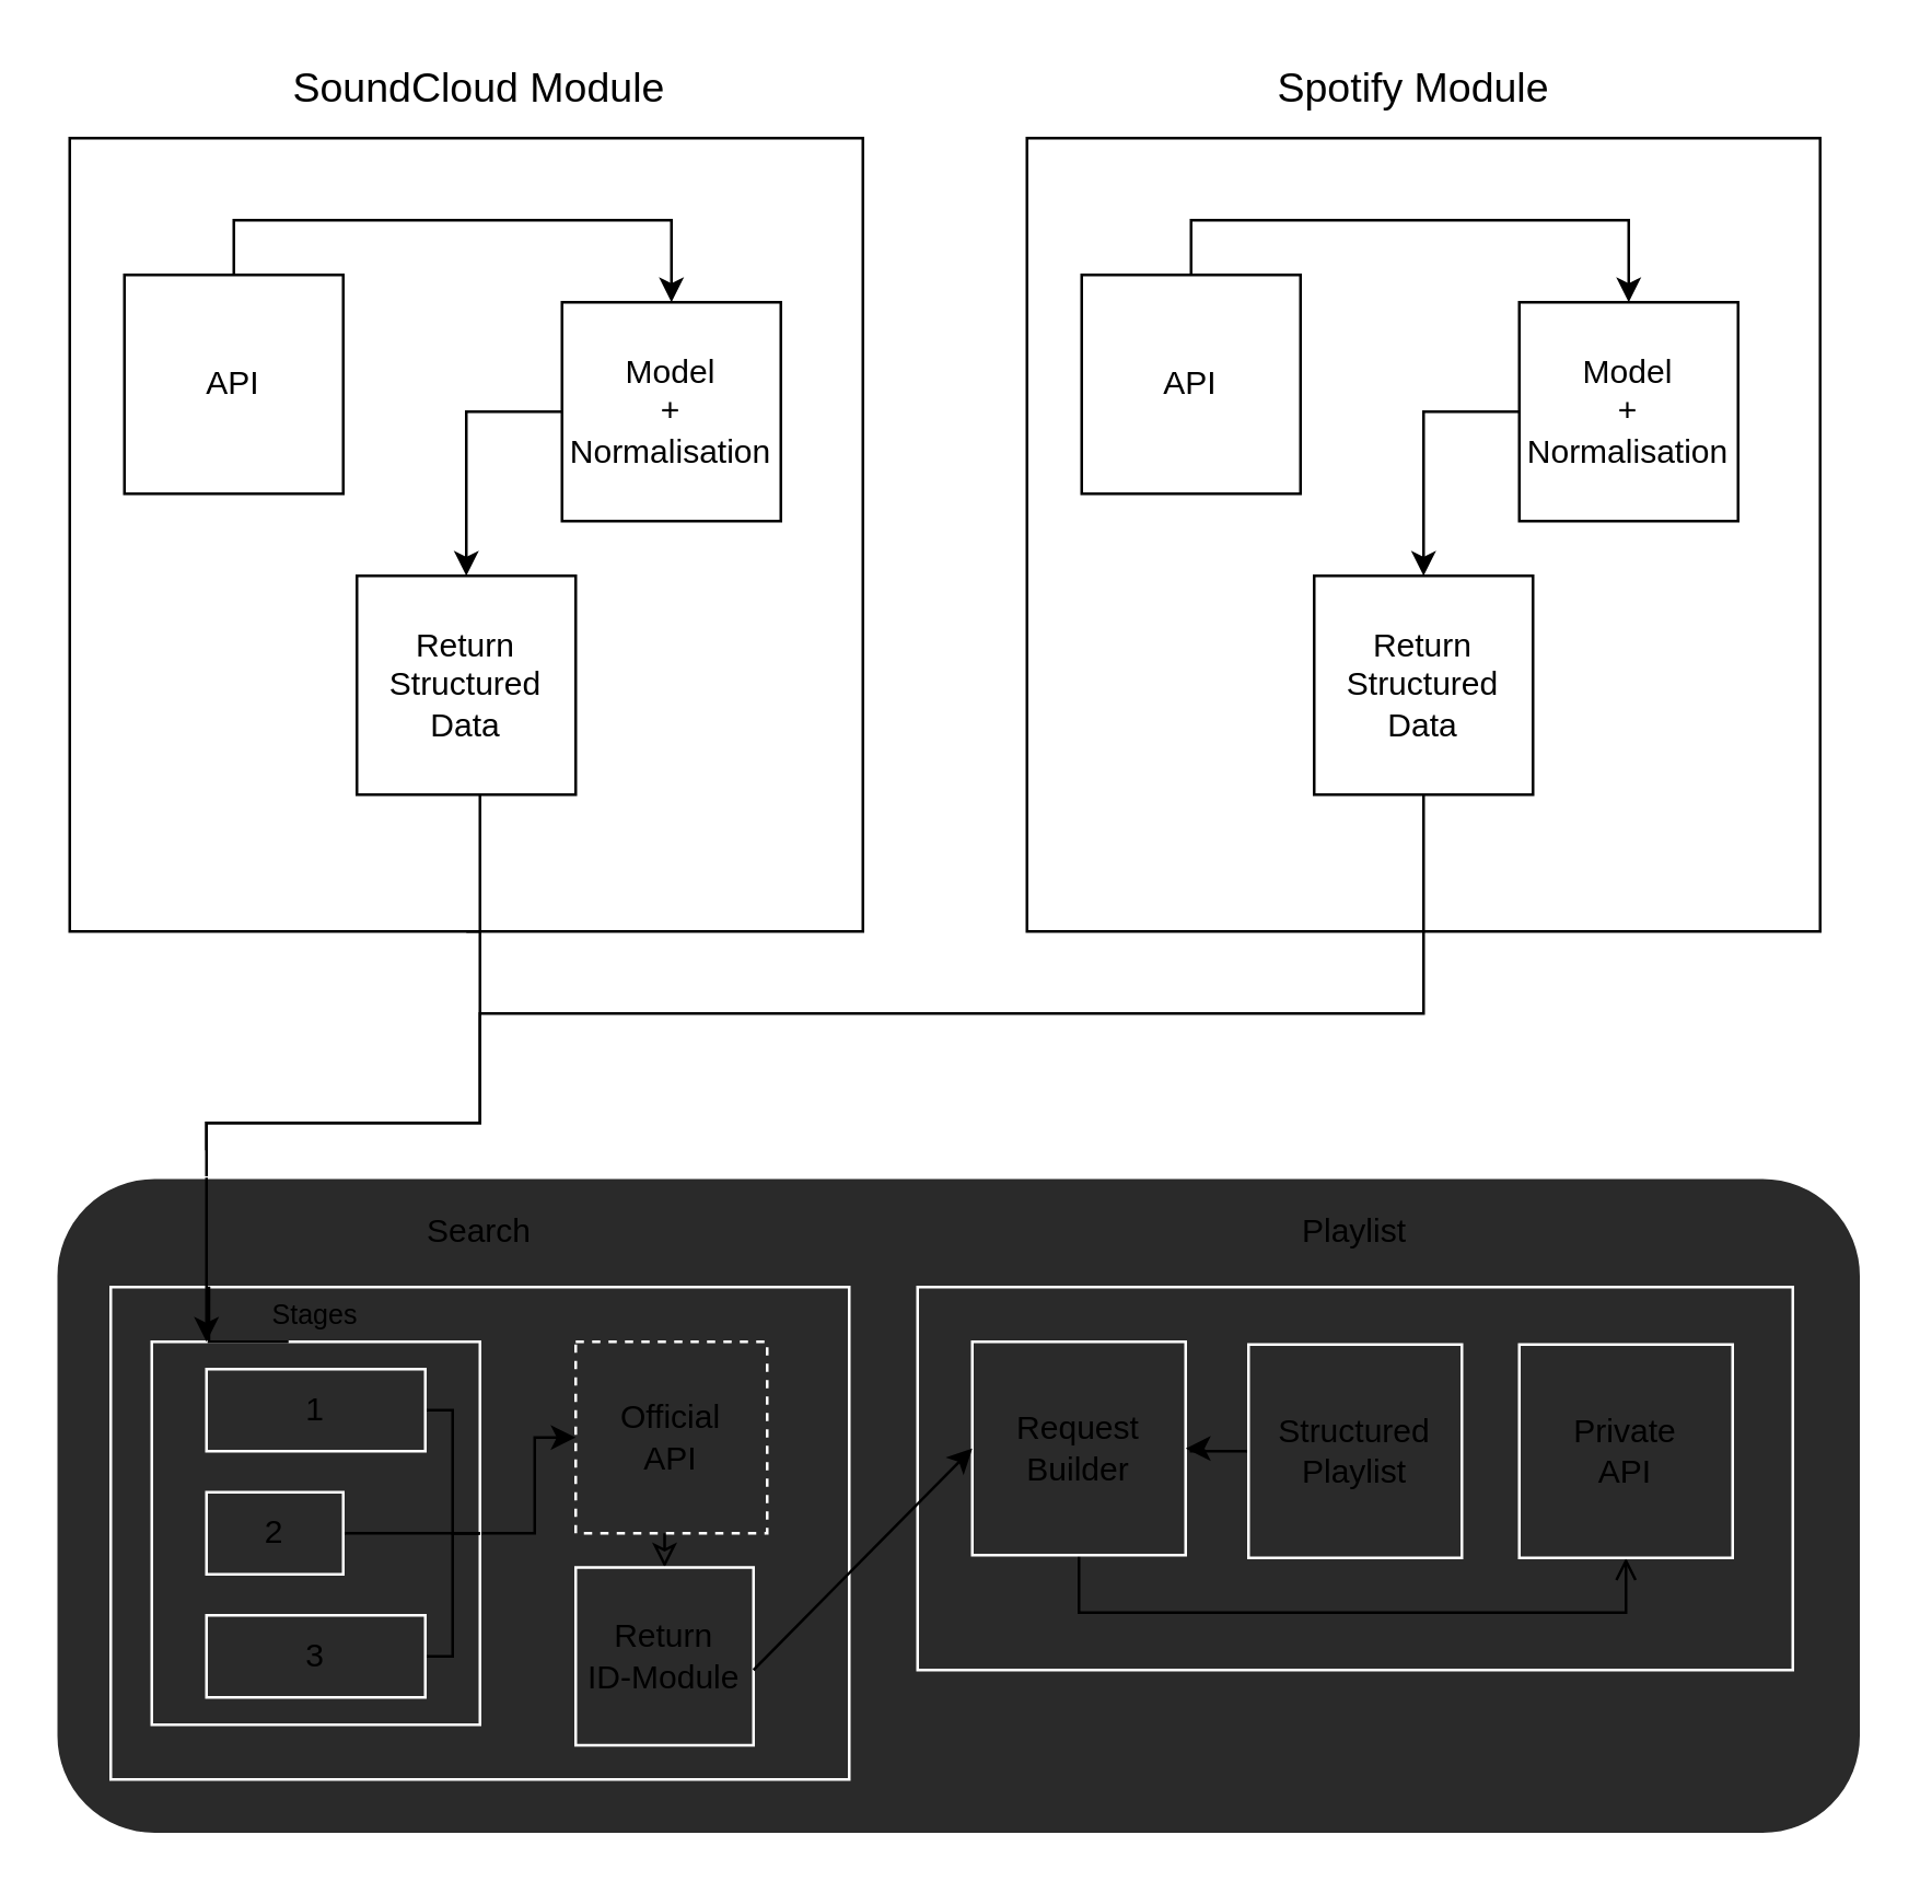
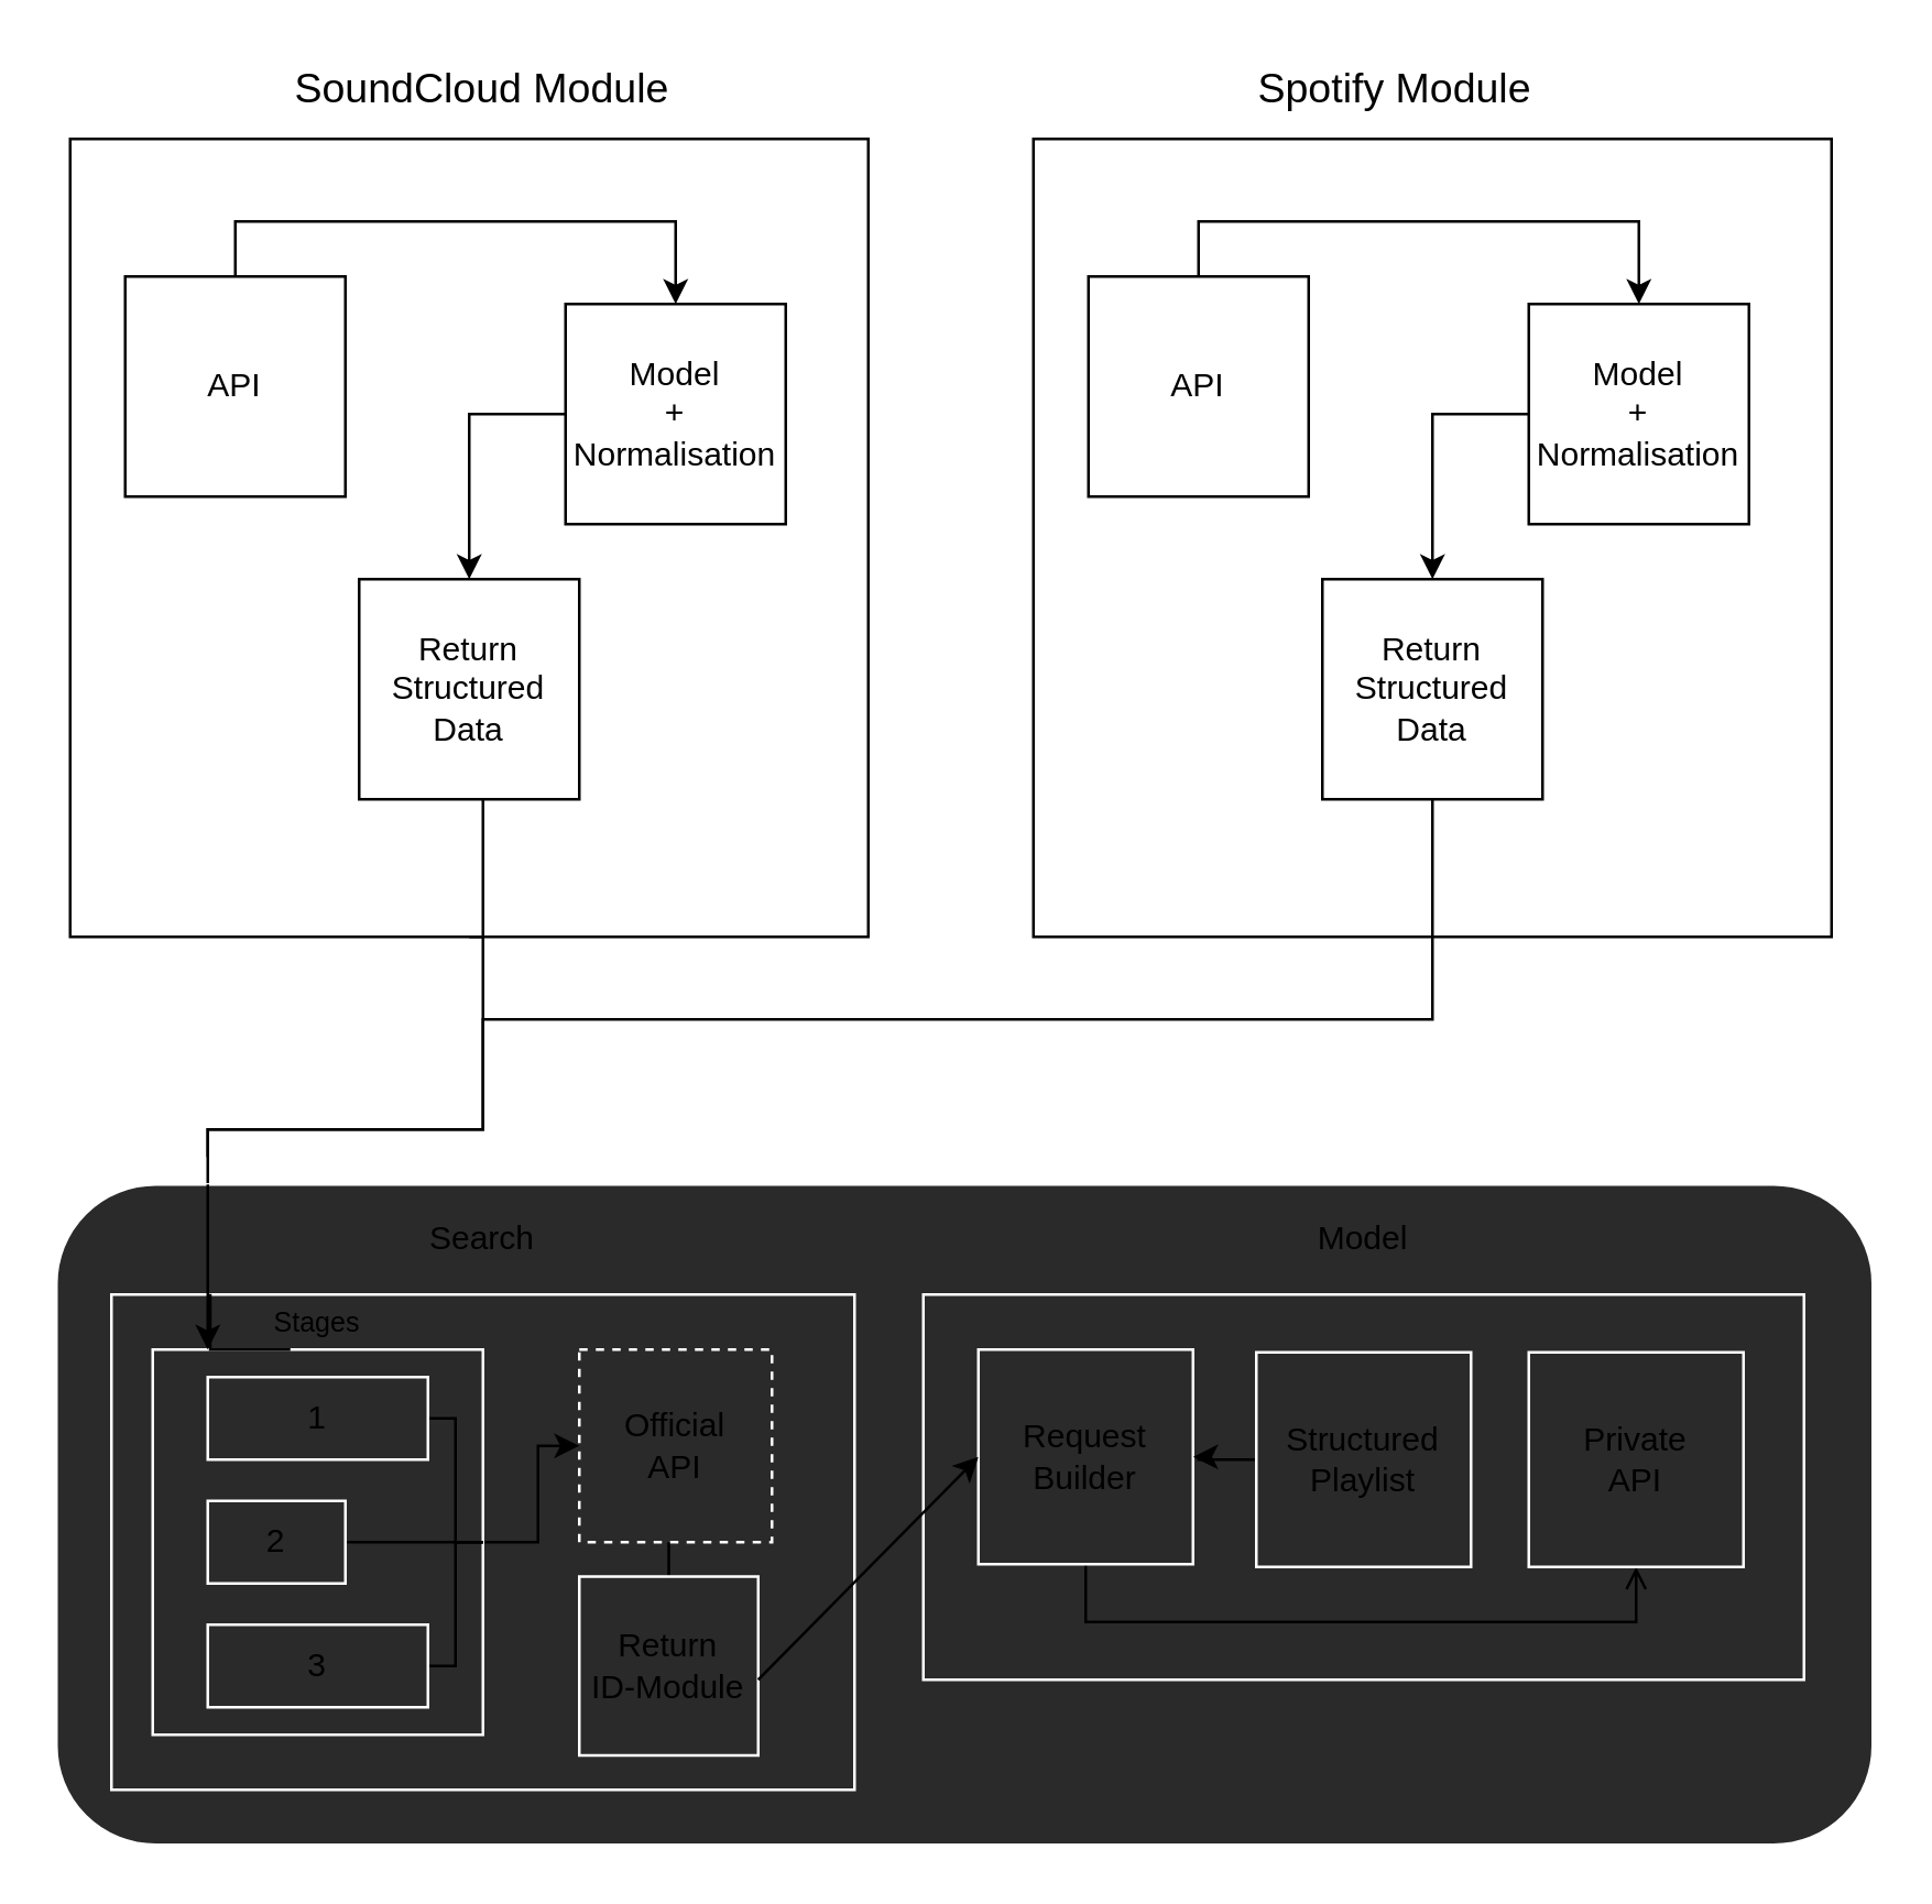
  <mxCell id="0" />
  <mxCell id="1" parent="0" />
  <mxCell id="2" style="edgeStyle=orthogonalEdgeStyle;rounded=0;orthogonalLoop=1;jettySize=auto;html=1;exitX=0.5;exitY=1;exitDx=0;exitDy=0;entryX=0.13;entryY=-0.015;entryDx=0;entryDy=0;entryPerimeter=0;endArrow=none;endFill=0;" edge="1" parent="1" source="3" target="22"><mxGeometry relative="1" as="geometry"><Array as="points"><mxPoint x="175" y="340" /><mxPoint x="175" y="410" /><mxPoint x="75" y="410" /><mxPoint x="75" y="488" /></Array></mxGeometry></mxCell>
  <mxCell id="3" value="" style="whiteSpace=wrap;html=1;aspect=fixed;align=center;imageAspect=0;resizable=1;allowArrows=0;" vertex="1" parent="1"><mxGeometry x="25" y="50" width="290" height="290" as="geometry" /></mxCell>
  <mxCell id="4" value="&lt;font style=&quot;font-size: 15px&quot;&gt;SoundCloud Module&lt;/font&gt;" style="text;html=1;resizable=0;points=[];autosize=1;align=left;verticalAlign=top;spacingTop=-4;" vertex="1" parent="1"><mxGeometry x="105" y="20" width="150" height="20" as="geometry" /></mxCell>
  <mxCell id="5" style="edgeStyle=orthogonalEdgeStyle;rounded=0;orthogonalLoop=1;jettySize=auto;html=1;exitX=0;exitY=0.5;exitDx=0;exitDy=0;entryX=0.5;entryY=0;entryDx=0;entryDy=0;" edge="1" parent="1" source="6" target="9"><mxGeometry relative="1" as="geometry" /></mxCell>
  <mxCell id="6" value="Model&lt;br&gt;+&lt;br&gt;Normalisation" style="whiteSpace=wrap;html=1;aspect=fixed;" vertex="1" parent="1"><mxGeometry x="205" y="110" width="80" height="80" as="geometry" /></mxCell>
  <mxCell id="7" style="edgeStyle=orthogonalEdgeStyle;rounded=0;orthogonalLoop=1;jettySize=auto;html=1;exitX=0.5;exitY=0;exitDx=0;exitDy=0;entryX=0.5;entryY=0;entryDx=0;entryDy=0;" edge="1" parent="1" source="8" target="6"><mxGeometry relative="1" as="geometry" /></mxCell>
  <mxCell id="8" value="API" style="whiteSpace=wrap;html=1;aspect=fixed;" vertex="1" parent="1"><mxGeometry x="45" y="100" width="80" height="80" as="geometry" /></mxCell>
  <mxCell id="9" value="Return&lt;br&gt;Structured&lt;br&gt;Data" style="whiteSpace=wrap;html=1;aspect=fixed;" vertex="1" parent="1"><mxGeometry x="130" y="210" width="80" height="80" as="geometry" /></mxCell>
  <mxCell id="10" style="edgeStyle=orthogonalEdgeStyle;rounded=0;orthogonalLoop=1;jettySize=auto;html=1;exitX=0.5;exitY=1;exitDx=0;exitDy=0;startArrow=none;startFill=0;endArrow=none;endFill=0;" edge="1" parent="1" source="11"><mxGeometry relative="1" as="geometry"><mxPoint x="75" y="420" as="targetPoint" /><Array as="points"><mxPoint x="520" y="370" /><mxPoint x="175" y="370" /><mxPoint x="175" y="410" /><mxPoint x="75" y="410" /></Array></mxGeometry></mxCell>
  <mxCell id="11" value="" style="whiteSpace=wrap;html=1;aspect=fixed;align=center;imageAspect=0;resizable=1;allowArrows=0;" vertex="1" parent="1"><mxGeometry x="375" y="50" width="290" height="290" as="geometry" /></mxCell>
- <mxCell id="12" value="&lt;font style=&quot;font-size: 15px&quot;&gt;Spotify Module&lt;/font&gt;" style="text;html=1;resizable=0;points=[];autosize=1;align=left;verticalAlign=top;spacingTop=-4;" vertex="1" parent="1"><mxGeometry x="465" y="20" width="110" height="20" as="geometry" /></mxCell>
+ <mxCell id="12" value="&lt;font style=&quot;font-size: 15px&quot;&gt;Spotify Module&lt;/font&gt;" style="text;html=1;resizable=0;points=[];autosize=1;align=left;verticalAlign=top;spacingTop=-4;" vertex="1" parent="1"><mxGeometry x="455" y="20" width="110" height="20" as="geometry" /></mxCell>
  <mxCell id="13" style="edgeStyle=orthogonalEdgeStyle;rounded=0;orthogonalLoop=1;jettySize=auto;html=1;exitX=0;exitY=0.5;exitDx=0;exitDy=0;entryX=0.5;entryY=0;entryDx=0;entryDy=0;" edge="1" parent="1" source="14" target="17"><mxGeometry relative="1" as="geometry" /></mxCell>
  <mxCell id="14" value="Model&lt;br&gt;+&lt;br&gt;Normalisation" style="whiteSpace=wrap;html=1;aspect=fixed;" vertex="1" parent="1"><mxGeometry x="555" y="110" width="80" height="80" as="geometry" /></mxCell>
  <mxCell id="15" style="edgeStyle=orthogonalEdgeStyle;rounded=0;orthogonalLoop=1;jettySize=auto;html=1;exitX=0.5;exitY=0;exitDx=0;exitDy=0;entryX=0.5;entryY=0;entryDx=0;entryDy=0;" edge="1" parent="1" source="16" target="14"><mxGeometry relative="1" as="geometry" /></mxCell>
  <mxCell id="16" value="API" style="whiteSpace=wrap;html=1;aspect=fixed;" vertex="1" parent="1"><mxGeometry x="395" y="100" width="80" height="80" as="geometry" /></mxCell>
  <mxCell id="17" value="Return&lt;br&gt;Structured&lt;br&gt;Data" style="whiteSpace=wrap;html=1;aspect=fixed;" vertex="1" parent="1"><mxGeometry x="480" y="210" width="80" height="80" as="geometry" /></mxCell>
  <mxCell id="18" value="" style="rounded=1;whiteSpace=wrap;html=1;strokeColor=#FFFFFF;fillColor=#2A2A2A;" vertex="1" parent="1"><mxGeometry x="20" y="430" width="660" height="240" as="geometry" /></mxCell>
  <mxCell id="19" value="Search" style="text;html=1;strokeColor=none;fillColor=none;align=center;verticalAlign=middle;whiteSpace=wrap;rounded=0;" vertex="1" parent="1"><mxGeometry x="155" y="440" width="40" height="20" as="geometry" /></mxCell>
  <mxCell id="20" value="" style="rounded=0;whiteSpace=wrap;html=1;strokeColor=#FFFFFF;fillColor=#2A2A2A;" vertex="1" parent="1"><mxGeometry x="40" y="470" width="270" height="180" as="geometry" /></mxCell>
  <mxCell id="21" style="edgeStyle=orthogonalEdgeStyle;rounded=0;orthogonalLoop=1;jettySize=auto;html=1;exitX=1;exitY=0.5;exitDx=0;exitDy=0;entryX=0;entryY=0.5;entryDx=0;entryDy=0;" edge="1" parent="1" source="22" target="26"><mxGeometry relative="1" as="geometry" /></mxCell>
  <mxCell id="22" value="" style="rounded=0;whiteSpace=wrap;html=1;strokeColor=#FFFFFF;fillColor=#2A2A2A;" vertex="1" parent="1"><mxGeometry x="55" y="490" width="120" height="140" as="geometry" /></mxCell>
  <mxCell id="23" style="edgeStyle=orthogonalEdgeStyle;rounded=0;orthogonalLoop=1;jettySize=auto;html=1;exitX=0.25;exitY=1;exitDx=0;exitDy=0;entryX=0.133;entryY=-0.001;entryDx=0;entryDy=0;entryPerimeter=0;endArrow=none;endFill=0;" edge="1" parent="1" source="24" target="20"><mxGeometry relative="1" as="geometry" /></mxCell>
  <mxCell id="24" value="&lt;font style=&quot;font-size: 10px&quot;&gt;Stages&lt;/font&gt;" style="text;html=1;strokeColor=none;fillColor=none;align=center;verticalAlign=middle;whiteSpace=wrap;rounded=0;" vertex="1" parent="1"><mxGeometry x="95" y="470" width="40" height="20" as="geometry" /></mxCell>
- <mxCell id="25" style="edgeStyle=orthogonalEdgeStyle;rounded=0;orthogonalLoop=1;jettySize=auto;html=1;exitX=0.5;exitY=1;exitDx=0;exitDy=0;entryX=0.5;entryY=0;entryDx=0;entryDy=0;startArrow=none;startFill=0;endArrow=classic;endFill=0;" edge="1" parent="1" source="26" target="36"><mxGeometry relative="1" as="geometry" /></mxCell>
+ <mxCell id="25" style="edgeStyle=orthogonalEdgeStyle;rounded=0;orthogonalLoop=1;jettySize=auto;html=1;exitX=0.5;exitY=1;exitDx=0;exitDy=0;entryX=0.5;entryY=0;entryDx=0;entryDy=0;startArrow=none;startFill=0;endArrow=none;endFill=0;" edge="1" parent="1" source="26" target="36"><mxGeometry relative="1" as="geometry" /></mxCell>
  <mxCell id="26" value="Official&lt;br&gt;API" style="whiteSpace=wrap;html=1;aspect=fixed;strokeColor=#FFFFFF;fillColor=#2A2A2A;dashed=1;" vertex="1" parent="1"><mxGeometry x="210" y="490" width="70" height="70" as="geometry" /></mxCell>
  <mxCell id="27" style="edgeStyle=orthogonalEdgeStyle;rounded=0;orthogonalLoop=1;jettySize=auto;html=1;exitX=1;exitY=0.5;exitDx=0;exitDy=0;endArrow=none;endFill=0;" edge="1" parent="1" source="28"><mxGeometry relative="1" as="geometry"><mxPoint x="175" y="560" as="targetPoint" /><Array as="points"><mxPoint x="165" y="515" /><mxPoint x="165" y="560" /><mxPoint x="175" y="560" /></Array></mxGeometry></mxCell>
  <mxCell id="28" value="1" style="rounded=0;whiteSpace=wrap;html=1;strokeColor=#FFFFFF;fillColor=#2A2A2A;" vertex="1" parent="1"><mxGeometry x="75" y="500" width="80" height="30" as="geometry" /></mxCell>
  <mxCell id="29" style="edgeStyle=orthogonalEdgeStyle;rounded=0;orthogonalLoop=1;jettySize=auto;html=1;exitX=1;exitY=0.5;exitDx=0;exitDy=0;endArrow=none;endFill=0;" edge="1" parent="1" source="30"><mxGeometry relative="1" as="geometry"><mxPoint x="175" y="560" as="targetPoint" /><Array as="points"><mxPoint x="175" y="560" /></Array></mxGeometry></mxCell>
  <mxCell id="30" value="2" style="rounded=0;whiteSpace=wrap;html=1;strokeColor=#FFFFFF;fillColor=#2A2A2A;" vertex="1" parent="1"><mxGeometry x="75" y="545" width="50" height="30" as="geometry" /></mxCell>
  <mxCell id="31" style="edgeStyle=orthogonalEdgeStyle;rounded=0;orthogonalLoop=1;jettySize=auto;html=1;entryX=1;entryY=0.5;entryDx=0;entryDy=0;endArrow=none;endFill=0;" edge="1" parent="1" source="32" target="22"><mxGeometry relative="1" as="geometry"><Array as="points"><mxPoint x="165" y="605" /><mxPoint x="165" y="560" /></Array></mxGeometry></mxCell>
  <mxCell id="32" value="3" style="rounded=0;whiteSpace=wrap;html=1;strokeColor=#FFFFFF;fillColor=#2A2A2A;" vertex="1" parent="1"><mxGeometry x="75" y="590" width="80" height="30" as="geometry" /></mxCell>
  <mxCell id="33" value="" style="endArrow=none;html=1;endFill=0;startArrow=classic;startFill=1;" edge="1" parent="1"><mxGeometry width="50" height="50" relative="1" as="geometry"><mxPoint x="75" y="490" as="sourcePoint" /><mxPoint x="75" y="430" as="targetPoint" /></mxGeometry></mxCell>
  <mxCell id="34" value="" style="endArrow=none;html=1;" edge="1" parent="1"><mxGeometry width="50" height="50" relative="1" as="geometry"><mxPoint x="175" y="340" as="sourcePoint" /><mxPoint x="175" y="290" as="targetPoint" /></mxGeometry></mxCell>
  <mxCell id="35" value="" style="endArrow=none;html=1;" edge="1" parent="1"><mxGeometry width="50" height="50" relative="1" as="geometry"><mxPoint x="520" y="340" as="sourcePoint" /><mxPoint x="520" y="290" as="targetPoint" /></mxGeometry></mxCell>
  <mxCell id="36" value="Return&lt;br&gt;ID-Module" style="whiteSpace=wrap;html=1;aspect=fixed;strokeColor=#FFFFFF;fillColor=#2A2A2A;" vertex="1" parent="1"><mxGeometry x="210" y="572.5" width="65" height="65" as="geometry" /></mxCell>
  <mxCell id="37" value="" style="rounded=0;whiteSpace=wrap;html=1;strokeColor=#FFFFFF;fillColor=#2A2A2A;" vertex="1" parent="1"><mxGeometry x="335" y="470" width="320" height="140" as="geometry" /></mxCell>
- <mxCell id="38" value="Playlist" style="text;html=1;strokeColor=none;fillColor=none;align=center;verticalAlign=middle;whiteSpace=wrap;rounded=0;" vertex="1" parent="1"><mxGeometry x="475" y="440" width="40" height="20" as="geometry" /></mxCell>
+ <mxCell id="38" value="Model" style="text;html=1;strokeColor=none;fillColor=none;align=center;verticalAlign=middle;whiteSpace=wrap;rounded=0;" vertex="1" parent="1"><mxGeometry x="475" y="440" width="40" height="20" as="geometry" /></mxCell>
  <mxCell id="39" style="edgeStyle=orthogonalEdgeStyle;rounded=0;orthogonalLoop=1;jettySize=auto;html=1;exitX=0.5;exitY=1;exitDx=0;exitDy=0;entryX=0.5;entryY=1;entryDx=0;entryDy=0;startArrow=none;startFill=0;endArrow=open;endFill=1;" edge="1" parent="1" source="40" target="43"><mxGeometry relative="1" as="geometry" /></mxCell>
  <mxCell id="40" value="Request&lt;br&gt;Builder" style="whiteSpace=wrap;html=1;aspect=fixed;strokeColor=#FFFFFF;fillColor=#2A2A2A;" vertex="1" parent="1"><mxGeometry x="355" y="490" width="78" height="78" as="geometry" /></mxCell>
  <mxCell id="41" style="edgeStyle=orthogonalEdgeStyle;rounded=0;orthogonalLoop=1;jettySize=auto;html=1;exitX=0;exitY=0.5;exitDx=0;exitDy=0;startArrow=none;startFill=0;endArrow=classic;endFill=1;" edge="1" parent="1" source="42"><mxGeometry relative="1" as="geometry"><mxPoint x="433" y="529" as="targetPoint" /><Array as="points"><mxPoint x="435" y="530" /><mxPoint x="435" y="529" /></Array></mxGeometry></mxCell>
  <mxCell id="42" value="Structured&lt;br&gt;Playlist" style="whiteSpace=wrap;html=1;aspect=fixed;strokeColor=#FFFFFF;fillColor=#2A2A2A;" vertex="1" parent="1"><mxGeometry x="456" y="491" width="78" height="78" as="geometry" /></mxCell>
  <mxCell id="43" value="Private&lt;br&gt;API" style="whiteSpace=wrap;html=1;aspect=fixed;strokeColor=#FFFFFF;fillColor=#2A2A2A;" vertex="1" parent="1"><mxGeometry x="555" y="491" width="78" height="78" as="geometry" /></mxCell>
  <mxCell id="44" value="" style="endArrow=classic;html=1;entryX=0;entryY=0.5;entryDx=0;entryDy=0;" edge="1" parent="1" target="40"><mxGeometry width="50" height="50" relative="1" as="geometry"><mxPoint x="275" y="610" as="sourcePoint" /><mxPoint x="325" y="560" as="targetPoint" /></mxGeometry></mxCell>
